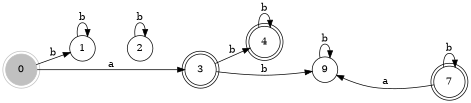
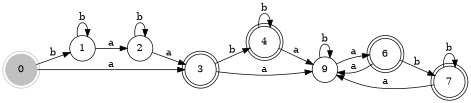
  digraph {
    rankdir=LR
    node [shape=doublecircle]
    0 [color=gray style=filled]
    1 [shape=circle]
    3
    2 [shape=circle]
    4
    n6 [label=9 shape=circle]
+   6
    7
    0 -> 1 [label=b]
    0 -> 3 [label=a]
    1 -> 1 [label=b]
+   1 -> 2 [label=a]
    3 -> 4 [label=b]
-   3 -> n6 [label=b]
+   3 -> n6 [label=a]
+   2 -> 3 [label=a]
    2 -> 2 [label=b]
    4 -> 4 [label=b]
+   4 -> n6 [label=a]
    n6 -> n6 [label=b]
+   n6 -> 6 [label=a]
+   6 -> n6 [label=a]
+   6 -> 7 [label=b]
    7 -> n6 [label=a]
    7 -> 7 [label=b]
  }
